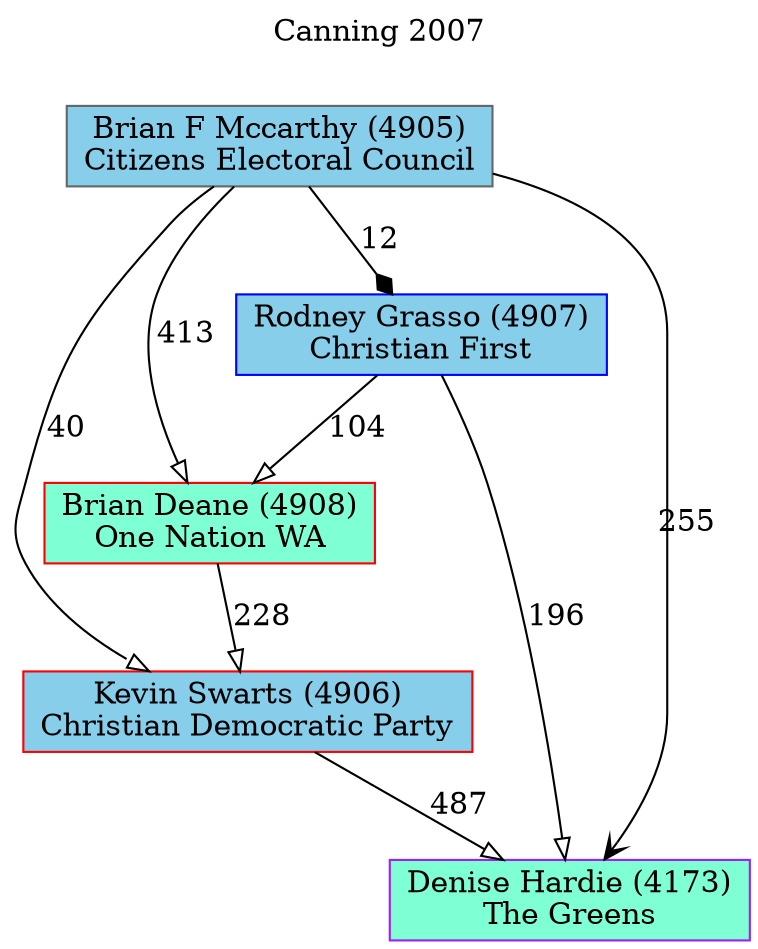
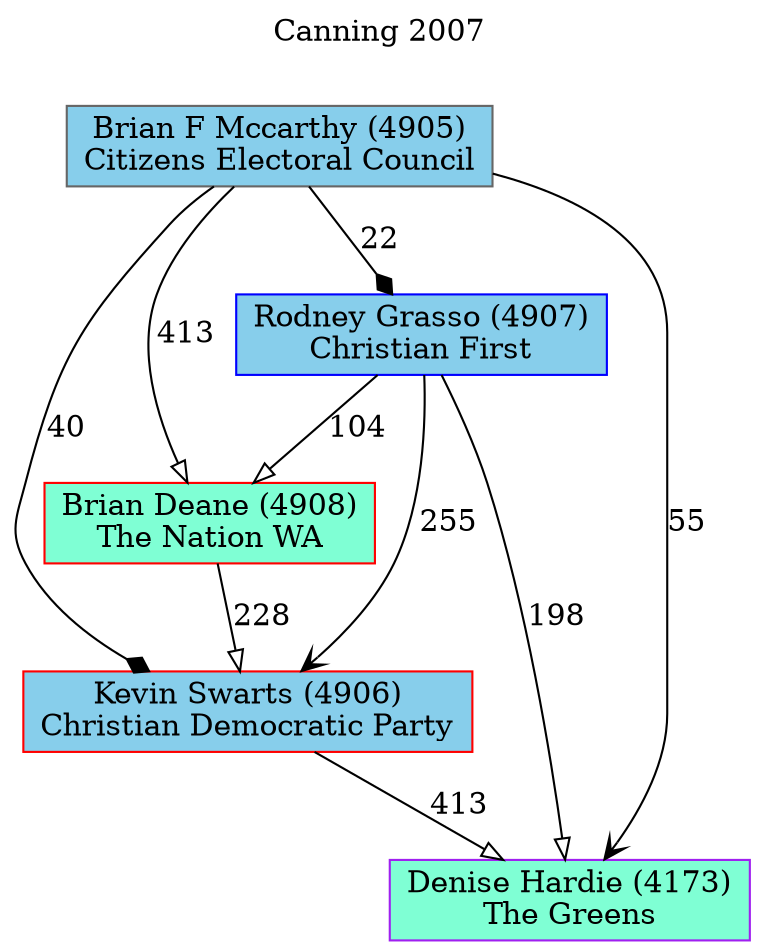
  digraph {
    label="Canning 2007"
    labelloc=t
    mclimit=10
    node [color=red fillcolor=skyblue shape=box style=filled]
    edge [arrowhead=onormal]
-   n1 [fillcolor=aquamarine label="Brian Deane (4908)\nOne Nation WA"]
+   n1 [fillcolor=aquamarine label="Brian Deane (4908)\nThe Nation WA"]
    n2 [label="Kevin Swarts (4906)\nChristian Democratic Party"]
    n3 [color=purple fillcolor=aquamarine label="Denise Hardie (4173)\nThe Greens"]
    n4 [color=gray40 label="Brian F Mccarthy (4905)\nCitizens Electoral Council"]
    n5 [color=blue label="Rodney Grasso (4907)\nChristian First"]
    n1 -> n2 [label=228]
-   n2 -> n3 [label=487]
+   n2 -> n3 [label=413]
    n4 -> n1 [label=413]
-   n4 -> n2 [label=40]
-   n4 -> n3 [arrowhead=vee label=255]
-   n4 -> n5 [arrowhead=diamond label=12]
+   n4 -> n2 [arrowhead=diamond label=40]
+   n4 -> n3 [arrowhead=vee label=55]
+   n4 -> n5 [arrowhead=diamond label=22]
    n5 -> n1 [label=104]
-   n5 -> n3 [label=196]
+   n5 -> n2 [arrowhead=vee label=255]
+   n5 -> n3 [label=198]
  }
